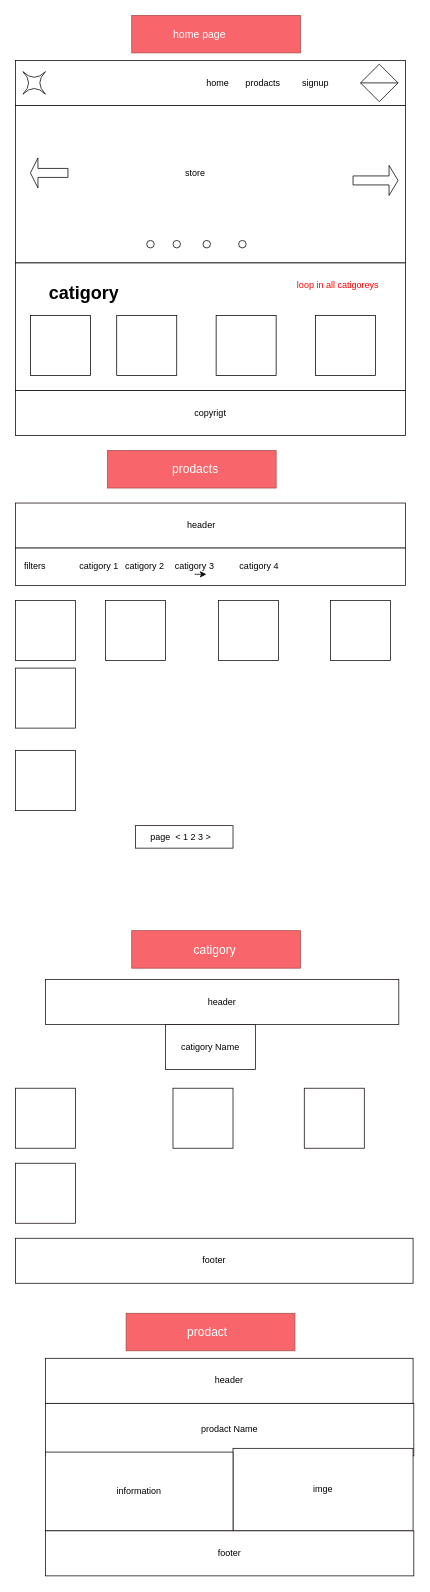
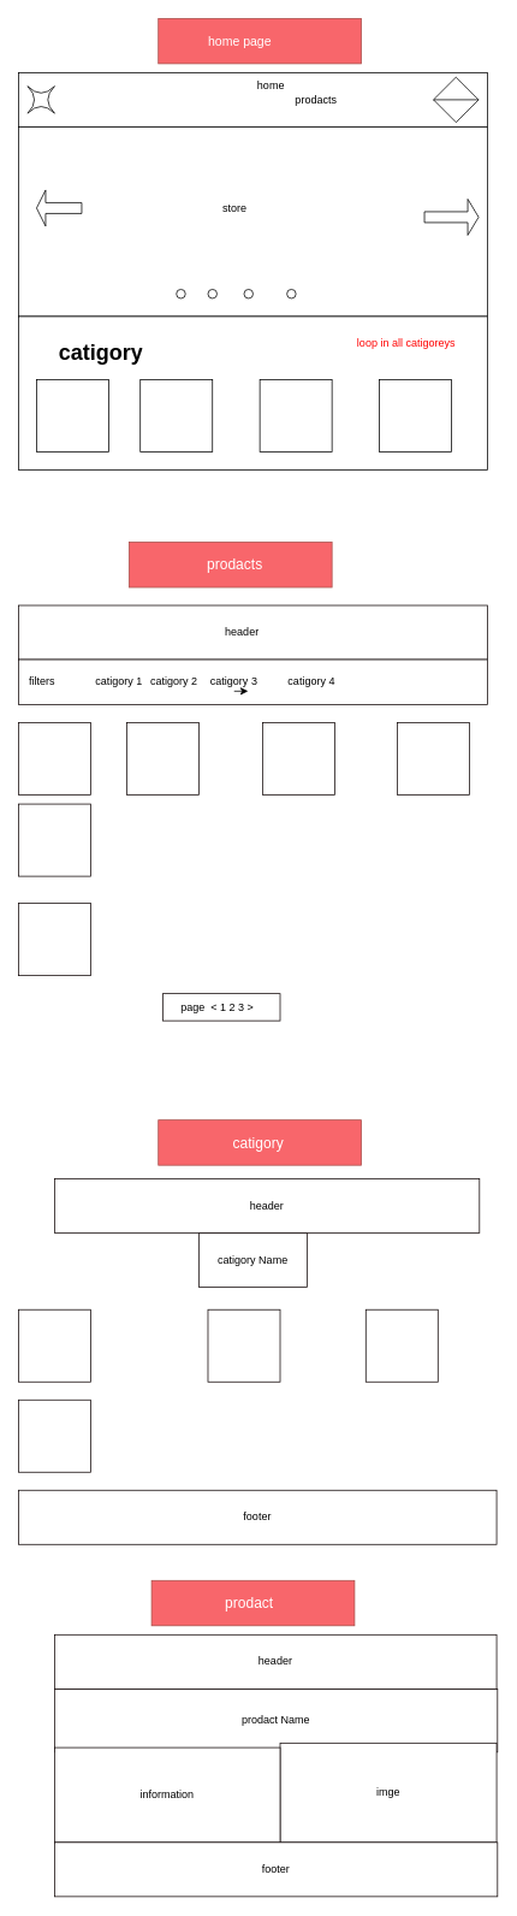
  <mxCell id="0" />
  <mxCell id="1" parent="0" />
  <mxCell id="2" value="" style="rounded=0;whiteSpace=wrap;html=1;" parent="1" vertex="1"><mxGeometry x="20" y="80" width="520" height="60" as="geometry" /></mxCell>
  <mxCell id="3" value="" style="shape=switch;whiteSpace=wrap;html=1;" parent="1" vertex="1"><mxGeometry x="30" y="95" width="30" height="30" as="geometry" /></mxCell>
- <mxCell id="4" value="home" style="text;html=1;strokeColor=none;fillColor=none;align=center;verticalAlign=middle;whiteSpace=wrap;rounded=0;" parent="1" vertex="1"><mxGeometry x="270" y="100" width="40" height="20" as="geometry" /></mxCell>
- <mxCell id="5" value="signup" style="text;html=1;strokeColor=none;fillColor=none;align=center;verticalAlign=middle;whiteSpace=wrap;rounded=0;" parent="1" vertex="1"><mxGeometry x="400" y="100" width="40" height="20" as="geometry" /></mxCell>
+ <mxCell id="4" value="home" style="text;html=1;strokeColor=none;fillColor=none;align=center;verticalAlign=middle;whiteSpace=wrap;rounded=0;" parent="1" vertex="1"><mxGeometry x="280" y="85" width="40" height="20" as="geometry" /></mxCell>
  <mxCell id="6" value="prodacts" style="text;html=1;strokeColor=none;fillColor=none;align=center;verticalAlign=middle;whiteSpace=wrap;rounded=0;" parent="1" vertex="1"><mxGeometry x="330" y="100" width="40" height="20" as="geometry" /></mxCell>
  <mxCell id="7" value="" style="shape=sortShape;perimeter=rhombusPerimeter;whiteSpace=wrap;html=1;" parent="1" vertex="1"><mxGeometry x="480" y="85" width="50" height="50" as="geometry" /></mxCell>
  <mxCell id="8" value="" style="rounded=0;whiteSpace=wrap;html=1;" parent="1" vertex="1"><mxGeometry x="20" y="140" width="520" height="210" as="geometry" /></mxCell>
  <mxCell id="9" value="" style="shape=singleArrow;whiteSpace=wrap;html=1;" parent="1" vertex="1"><mxGeometry x="470" y="220" width="60" height="40" as="geometry" /></mxCell>
  <mxCell id="10" value="" style="shape=singleArrow;direction=west;whiteSpace=wrap;html=1;" parent="1" vertex="1"><mxGeometry x="40" y="210" width="50" height="40" as="geometry" /></mxCell>
  <mxCell id="11" value="" style="ellipse;whiteSpace=wrap;html=1;aspect=fixed;" parent="1" vertex="1"><mxGeometry x="317.5" y="320" width="10" height="10" as="geometry" /></mxCell>
  <mxCell id="12" value="" style="ellipse;whiteSpace=wrap;html=1;aspect=fixed;" parent="1" vertex="1"><mxGeometry x="270" y="320" width="10" height="10" as="geometry" /></mxCell>
  <mxCell id="13" value="" style="ellipse;whiteSpace=wrap;html=1;aspect=fixed;" parent="1" vertex="1"><mxGeometry x="230" y="320" width="10" height="10" as="geometry" /></mxCell>
  <mxCell id="14" value="" style="ellipse;whiteSpace=wrap;html=1;aspect=fixed;" parent="1" vertex="1"><mxGeometry x="195" y="320" width="10" height="10" as="geometry" /></mxCell>
  <mxCell id="15" value="store" style="text;html=1;strokeColor=none;fillColor=none;align=center;verticalAlign=middle;whiteSpace=wrap;rounded=0;" parent="1" vertex="1"><mxGeometry x="240" y="220" width="40" height="20" as="geometry" /></mxCell>
  <mxCell id="16" value="" style="rounded=0;whiteSpace=wrap;html=1;" parent="1" vertex="1"><mxGeometry x="20" y="350" width="520" height="170" as="geometry" /></mxCell>
  <mxCell id="17" value="&lt;h1&gt;catigory&lt;/h1&gt;" style="text;html=1;strokeColor=none;fillColor=none;spacing=5;spacingTop=-20;whiteSpace=wrap;overflow=hidden;rounded=0;" parent="1" vertex="1"><mxGeometry y="370" width="190" height="40" as="geometry" x="60" /></mxCell>
  <mxCell id="18" value="" style="whiteSpace=wrap;html=1;aspect=fixed;" parent="1" vertex="1"><mxGeometry x="40" y="420" width="80" height="80" as="geometry" /></mxCell>
  <mxCell id="19" value="" style="whiteSpace=wrap;html=1;aspect=fixed;" parent="1" vertex="1"><mxGeometry x="155" y="420" width="80" height="80" as="geometry" /></mxCell>
  <mxCell id="20" value="" style="whiteSpace=wrap;html=1;aspect=fixed;" parent="1" vertex="1"><mxGeometry x="287.5" y="420" width="80" height="80" as="geometry" /></mxCell>
  <mxCell id="21" value="" style="whiteSpace=wrap;html=1;aspect=fixed;" parent="1" vertex="1"><mxGeometry x="420" y="420" width="80" height="80" as="geometry" /></mxCell>
  <mxCell id="22" value="&lt;font color=&quot;#ff0000&quot;&gt;loop in all catigoreys&lt;/font&gt;" style="text;html=1;strokeColor=none;fillColor=none;align=center;verticalAlign=middle;whiteSpace=wrap;rounded=0;" parent="1" vertex="1"><mxGeometry x="390" y="370" width="120" height="20" as="geometry" /></mxCell>
- <mxCell id="23" value="copyrigt" style="rounded=0;whiteSpace=wrap;html=1;" parent="1" vertex="1"><mxGeometry x="20" y="520" width="520" height="60" as="geometry" /></mxCell>
  <mxCell id="24" value="" style="rounded=0;whiteSpace=wrap;html=1;fillColor=#F8666B;strokeColor=#A84D49;" parent="1" vertex="1"><mxGeometry x="175" y="20" width="225" height="50" as="geometry" /></mxCell>
  <mxCell id="25" value="&lt;font style=&quot;font-size: 14px&quot; color=&quot;#ffffff&quot;&gt;home page&lt;/font&gt;" style="text;html=1;strokeColor=none;fillColor=none;align=center;verticalAlign=middle;whiteSpace=wrap;rounded=0;" parent="1" vertex="1"><mxGeometry x="205" y="35" width="121" height="20" as="geometry" /></mxCell>
  <mxCell id="26" value="" style="rounded=0;whiteSpace=wrap;html=1;fillColor=#F8666B;strokeColor=#A84D49;" parent="1" vertex="1"><mxGeometry x="142.5" y="600" width="225" height="50" as="geometry" /></mxCell>
  <mxCell id="27" value="&lt;font color=&quot;#ffffff&quot; style=&quot;font-size: 16px&quot;&gt;prodacts&lt;/font&gt;" style="text;html=1;strokeColor=none;fillColor=none;align=center;verticalAlign=middle;whiteSpace=wrap;rounded=0;" parent="1" vertex="1"><mxGeometry x="240" y="615" width="40" height="20" as="geometry" /></mxCell>
  <mxCell id="28" value="" style="rounded=0;whiteSpace=wrap;html=1;strokeColor=#120808;fillColor=#FFFFFF;" parent="1" vertex="1"><mxGeometry x="20" y="670" width="520" height="60" as="geometry" /></mxCell>
  <mxCell id="29" value="header" style="text;html=1;strokeColor=none;fillColor=none;align=center;verticalAlign=middle;whiteSpace=wrap;rounded=0;" parent="1" vertex="1"><mxGeometry x="247.5" y="690" width="40" height="20" as="geometry" /></mxCell>
  <mxCell id="30" value="" style="rounded=0;whiteSpace=wrap;html=1;strokeColor=#120808;fillColor=#FFFFFF;" parent="1" vertex="1"><mxGeometry x="20" y="730" width="520" height="50" as="geometry" /></mxCell>
  <mxCell id="31" value="filters" style="text;html=1;strokeColor=none;fillColor=none;align=left;verticalAlign=middle;whiteSpace=wrap;rounded=0;" parent="1" vertex="1"><mxGeometry x="30" y="745" width="40" height="20" as="geometry" /></mxCell>
  <mxCell id="32" value="catigory 1" style="text;html=1;strokeColor=none;fillColor=none;align=center;verticalAlign=middle;whiteSpace=wrap;rounded=0;" parent="1" vertex="1"><mxGeometry x="103" y="745" width="57" height="20" as="geometry" /></mxCell>
  <mxCell id="33" value="catigory 2" style="text;html=1;strokeColor=none;fillColor=none;align=center;verticalAlign=middle;whiteSpace=wrap;rounded=0;" parent="1" vertex="1"><mxGeometry x="165" y="745" width="55" height="20" as="geometry" /></mxCell>
  <mxCell id="34" value="catigory 3" style="text;html=1;strokeColor=none;fillColor=none;align=center;verticalAlign=middle;whiteSpace=wrap;rounded=0;" parent="1" vertex="1"><mxGeometry x="228" y="745" width="62" height="20" as="geometry" /></mxCell>
  <mxCell id="35" value="catigory 4" style="text;html=1;strokeColor=none;fillColor=none;align=center;verticalAlign=middle;whiteSpace=wrap;rounded=0;" parent="1" vertex="1"><mxGeometry x="310" y="745" width="70" height="20" as="geometry" /></mxCell>
  <mxCell id="36" style="edgeStyle=orthogonalEdgeStyle;rounded=0;orthogonalLoop=1;jettySize=auto;html=1;exitX=0.5;exitY=1;exitDx=0;exitDy=0;entryX=0.75;entryY=1;entryDx=0;entryDy=0;" parent="1" source="34" target="34" edge="1"><mxGeometry relative="1" as="geometry" /></mxCell>
  <mxCell id="37" value="" style="whiteSpace=wrap;html=1;aspect=fixed;strokeColor=#120808;fillColor=#FFFFFF;" parent="1" vertex="1"><mxGeometry x="20" y="800" width="80" height="80" as="geometry" /></mxCell>
  <mxCell id="38" value="" style="whiteSpace=wrap;html=1;aspect=fixed;strokeColor=#120808;fillColor=#FFFFFF;" parent="1" vertex="1"><mxGeometry x="20" y="890" width="80" height="80" as="geometry" /></mxCell>
  <mxCell id="39" value="" style="whiteSpace=wrap;html=1;aspect=fixed;strokeColor=#120808;fillColor=#FFFFFF;" parent="1" vertex="1"><mxGeometry x="20" y="1000" width="80" height="80" as="geometry" /></mxCell>
  <mxCell id="40" value="" style="whiteSpace=wrap;html=1;aspect=fixed;strokeColor=#120808;fillColor=#FFFFFF;" parent="1" vertex="1"><mxGeometry x="290.5" y="800" width="80" height="80" as="geometry" /></mxCell>
  <mxCell id="41" value="" style="whiteSpace=wrap;html=1;aspect=fixed;strokeColor=#120808;fillColor=#FFFFFF;" parent="1" vertex="1"><mxGeometry x="440" y="800" width="80" height="80" as="geometry" /></mxCell>
  <mxCell id="42" value="" style="whiteSpace=wrap;html=1;aspect=fixed;strokeColor=#120808;fillColor=#FFFFFF;" parent="1" vertex="1"><mxGeometry x="140" y="800" width="80" height="80" as="geometry" /></mxCell>
  <mxCell id="43" value="" style="rounded=0;whiteSpace=wrap;html=1;strokeColor=#120808;fillColor=#FFFFFF;" parent="1" vertex="1"><mxGeometry x="180" y="1100" width="130" height="30" as="geometry" /></mxCell>
  <mxCell id="44" value="page&amp;nbsp; &amp;lt; 1 2 3 &amp;gt;" style="text;html=1;strokeColor=none;fillColor=none;align=center;verticalAlign=middle;whiteSpace=wrap;rounded=0;" parent="1" vertex="1"><mxGeometry x="175" y="1105" width="131" height="20" as="geometry" /></mxCell>
  <mxCell id="45" value="" style="rounded=0;whiteSpace=wrap;html=1;fillColor=#F8666B;strokeColor=#A84D49;" parent="1" vertex="1"><mxGeometry x="175" y="1240" width="225" height="50" as="geometry" /></mxCell>
  <mxCell id="46" value="&lt;font color=&quot;#ffffff&quot; style=&quot;font-size: 16px&quot;&gt;catigory&lt;/font&gt;" style="text;html=1;strokeColor=none;fillColor=none;align=center;verticalAlign=middle;whiteSpace=wrap;rounded=0;" parent="1" vertex="1"><mxGeometry x="266" y="1255" width="40" height="20" as="geometry" /></mxCell>
  <mxCell id="47" value="catigory Name" style="rounded=0;whiteSpace=wrap;html=1;strokeColor=#120808;fillColor=#FFFFFF;" parent="1" vertex="1"><mxGeometry x="220" y="1365" width="120" height="60" as="geometry" /></mxCell>
  <mxCell id="48" value="header" style="rounded=0;whiteSpace=wrap;html=1;strokeColor=#120808;fillColor=#FFFFFF;" parent="1" vertex="1"><mxGeometry y="1305" width="471" height="60" as="geometry" x="60" /></mxCell>
  <mxCell id="49" value="" style="whiteSpace=wrap;html=1;aspect=fixed;strokeColor=#120808;fillColor=#FFFFFF;" parent="1" vertex="1"><mxGeometry x="20" y="1450" width="80" height="80" as="geometry" /></mxCell>
  <mxCell id="50" value="" style="whiteSpace=wrap;html=1;aspect=fixed;strokeColor=#120808;fillColor=#FFFFFF;" parent="1" vertex="1"><mxGeometry x="230" y="1450" width="80" height="80" as="geometry" /></mxCell>
  <mxCell id="51" value="" style="whiteSpace=wrap;html=1;aspect=fixed;strokeColor=#120808;fillColor=#FFFFFF;" parent="1" vertex="1"><mxGeometry x="405" y="1450" width="80" height="80" as="geometry" /></mxCell>
  <mxCell id="52" value="" style="whiteSpace=wrap;html=1;aspect=fixed;strokeColor=#120808;fillColor=#FFFFFF;" parent="1" vertex="1"><mxGeometry x="20" y="1550" width="80" height="80" as="geometry" /></mxCell>
  <mxCell id="53" value="footer" style="rounded=0;whiteSpace=wrap;html=1;strokeColor=#120808;fillColor=#FFFFFF;" parent="1" vertex="1"><mxGeometry x="20" y="1650" width="530" height="60" as="geometry" /></mxCell>
  <mxCell id="54" value="" style="rounded=0;whiteSpace=wrap;html=1;fillColor=#F8666B;strokeColor=#A84D49;" parent="1" vertex="1"><mxGeometry x="167.5" y="1750" width="225" height="50" as="geometry" /></mxCell>
  <mxCell id="55" value="&lt;font color=&quot;#ffffff&quot; style=&quot;font-size: 16px&quot;&gt;prodact&lt;/font&gt;" style="text;html=1;strokeColor=none;fillColor=none;align=center;verticalAlign=middle;whiteSpace=wrap;rounded=0;" parent="1" vertex="1"><mxGeometry x="255.5" y="1765" width="40" height="20" as="geometry" /></mxCell>
  <mxCell id="56" value="prodact Name" style="rounded=0;whiteSpace=wrap;html=1;strokeColor=#120808;fillColor=#FFFFFF;" parent="1" vertex="1"><mxGeometry y="1870" width="491" height="70" as="geometry" x="60" /></mxCell>
  <mxCell id="57" style="edgeStyle=orthogonalEdgeStyle;rounded=0;orthogonalLoop=1;jettySize=auto;html=1;exitX=0;exitY=0.5;exitDx=0;exitDy=0;" parent="1" source="58" edge="1"><mxGeometry relative="1" as="geometry"><mxPoint x="310" y="1985" as="targetPoint" /></mxGeometry></mxCell>
  <mxCell id="58" value="imge" style="rounded=0;whiteSpace=wrap;html=1;strokeColor=#120808;fillColor=#FFFFFF;" parent="1" vertex="1"><mxGeometry x="310" y="1930" width="240" height="110" as="geometry" /></mxCell>
  <mxCell id="59" value="information" style="rounded=0;whiteSpace=wrap;html=1;strokeColor=#120808;fillColor=#FFFFFF;" parent="1" vertex="1"><mxGeometry y="1935" width="250" height="105" as="geometry" x="60" /></mxCell>
  <mxCell id="60" value="header" style="rounded=0;whiteSpace=wrap;html=1;strokeColor=#120808;fillColor=#FFFFFF;" parent="1" vertex="1"><mxGeometry y="1810" width="490" height="60" as="geometry" x="60" /></mxCell>
  <mxCell id="61" value="footer" style="rounded=0;whiteSpace=wrap;html=1;strokeColor=#120808;fillColor=#FFFFFF;" parent="1" vertex="1"><mxGeometry y="2040" width="491" height="60" as="geometry" x="60" /></mxCell>
